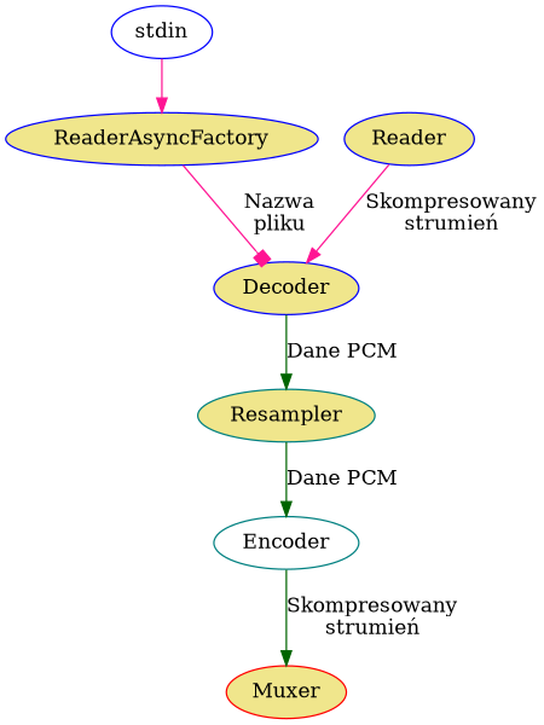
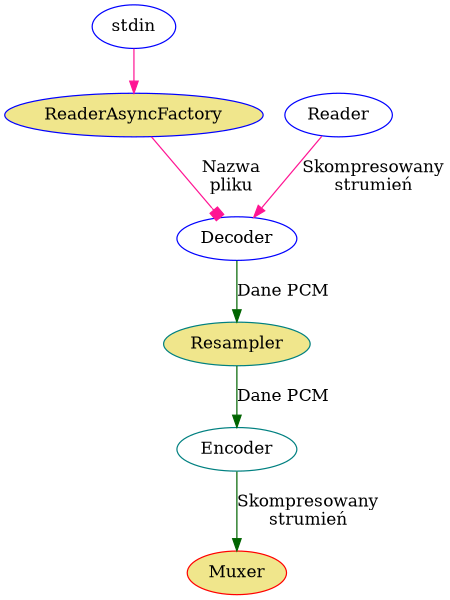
  digraph {
    fontname="DejaVu Serif"
    node [color=blue fillcolor=khaki fontname="DejaVu Serif" style=filled]
    edge [arrowhead=normal color=darkgreen fontname="DejaVu Serif"]
-   Decoder
+   Decoder [fillcolor=white]
    ReaderAsyncFactory
-   Reader
+   Reader [fillcolor=white]
    Resampler [color=teal]
    Encoder [color=teal fillcolor=white]
    Muxer [color=red]
    stdin [fillcolor=white]
    Decoder -> Resampler [label="Dane PCM"]
    ReaderAsyncFactory -> Decoder [arrowhead=box color=deeppink label="Nazwa\npliku"]
    Reader -> Decoder [color=deeppink label="Skompresowany\nstrumień"]
    Resampler -> Encoder [label="Dane PCM"]
    Encoder -> Muxer [label="Skompresowany\nstrumień"]
    stdin -> ReaderAsyncFactory [color=deeppink]
  }
